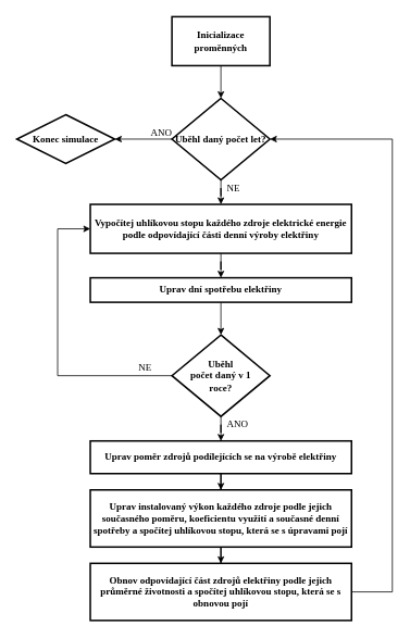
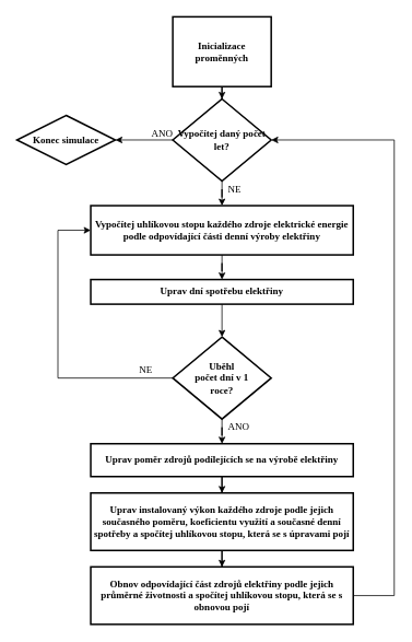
  <mxCell id="0" />
  <mxCell id="1" parent="0" />
  <mxCell id="2" value="" style="edgeStyle=orthogonalEdgeStyle;rounded=0;orthogonalLoop=1;jettySize=auto;html=1;fontFamily=Verdana;" edge="1" parent="1" source="3" target="6"><mxGeometry relative="1" as="geometry" /></mxCell>
- <mxCell id="3" value="&lt;font face=&quot;Verdana&quot;&gt;Inicializace proměnných&lt;/font&gt;" style="html=1;whiteSpace=wrap;comic=0;strokeWidth=2;fontFamily=Comic Sans MS;fontStyle=1;" vertex="1" parent="1"><mxGeometry x="210" y="20" width="120" height="60" as="geometry" /></mxCell>
+ <mxCell id="3" value="&lt;font face=&quot;Verdana&quot;&gt;Inicializace proměnných&lt;/font&gt;" style="html=1;whiteSpace=wrap;comic=0;strokeWidth=2;fontFamily=Comic Sans MS;fontStyle=1;" vertex="1" parent="1"><mxGeometry x="210" y="20" width="120" height="85" as="geometry" /></mxCell>
  <mxCell id="4" value="" style="edgeStyle=orthogonalEdgeStyle;rounded=0;orthogonalLoop=1;jettySize=auto;html=1;fontFamily=Verdana;" edge="1" parent="1" source="6" target="7"><mxGeometry relative="1" as="geometry" /></mxCell>
  <mxCell id="5" value="" style="edgeStyle=orthogonalEdgeStyle;rounded=0;orthogonalLoop=1;jettySize=auto;html=1;fontFamily=Verdana;" edge="1" parent="1" source="6" target="10"><mxGeometry relative="1" as="geometry" /></mxCell>
- <mxCell id="6" value="Uběhl daný počet let?" style="rhombus;html=1;align=center;whiteSpace=wrap;comic=0;strokeWidth=2;fontFamily=Verdana;fontStyle=1;" vertex="1" parent="1"><mxGeometry x="210" y="120" width="120" height="100" as="geometry" /></mxCell>
+ <mxCell id="6" value="Vypočítej daný počet let?" style="rhombus;html=1;align=center;whiteSpace=wrap;comic=0;strokeWidth=2;fontFamily=Verdana;fontStyle=1;" vertex="1" parent="1"><mxGeometry x="210" y="120" width="120" height="100" as="geometry" /></mxCell>
  <mxCell id="7" value="&lt;font&gt;Konec simulace&lt;/font&gt;" style="rhombus;html=1;whiteSpace=wrap;comic=0;strokeWidth=2;fontFamily=Verdana;fontStyle=1;" vertex="1" parent="1"><mxGeometry x="20" y="140" width="120" height="60" as="geometry" /></mxCell>
  <mxCell id="8" value="ANO" style="text;html=1;align=center;verticalAlign=middle;resizable=0;points=[];;autosize=1;fontFamily=Verdana;" vertex="1" parent="1"><mxGeometry x="177" y="152" width="40" height="20" as="geometry" /></mxCell>
  <mxCell id="9" value="" style="edgeStyle=orthogonalEdgeStyle;rounded=0;orthogonalLoop=1;jettySize=auto;html=1;fontFamily=Verdana;" edge="1" parent="1" source="10" target="12"><mxGeometry relative="1" as="geometry" /></mxCell>
  <mxCell id="10" value="&lt;font&gt;Vypočítej uhlíkovou stopu každého zdroje elektrické energie podle odpovídající části denní výroby elektřiny&lt;/font&gt;" style="html=1;whiteSpace=wrap;comic=0;strokeWidth=2;fontFamily=Verdana;fontStyle=1;" vertex="1" parent="1"><mxGeometry x="110" y="250" width="320" height="60" as="geometry" /></mxCell>
  <mxCell id="11" value="" style="edgeStyle=orthogonalEdgeStyle;rounded=0;orthogonalLoop=1;jettySize=auto;html=1;fontFamily=Verdana;" edge="1" parent="1" source="12" target="16"><mxGeometry relative="1" as="geometry" /></mxCell>
  <mxCell id="12" value="&lt;font&gt;Uprav dní spotřebu elektřiny&lt;/font&gt;" style="html=1;whiteSpace=wrap;comic=0;strokeWidth=2;fontFamily=Verdana;fontStyle=1;" vertex="1" parent="1"><mxGeometry x="110" y="340" width="320" height="30" as="geometry" /></mxCell>
  <mxCell id="13" value="NE" style="text;html=1;align=center;verticalAlign=middle;resizable=0;points=[];;autosize=1;fontFamily=Verdana;" vertex="1" parent="1"><mxGeometry x="270" y="220" width="30" height="20" as="geometry" /></mxCell>
  <mxCell id="14" style="edgeStyle=orthogonalEdgeStyle;rounded=0;orthogonalLoop=1;jettySize=auto;html=1;entryX=0;entryY=0.5;entryDx=0;entryDy=0;fontFamily=Verdana;" edge="1" parent="1" source="16" target="10"><mxGeometry relative="1" as="geometry"><mxPoint x="20" y="280" as="targetPoint" /><Array as="points"><mxPoint x="70" y="460" /><mxPoint x="70" y="280" /></Array></mxGeometry></mxCell>
  <mxCell id="15" value="" style="edgeStyle=orthogonalEdgeStyle;rounded=0;orthogonalLoop=1;jettySize=auto;html=1;fontFamily=Verdana;" edge="1" parent="1" source="16" target="19"><mxGeometry relative="1" as="geometry" /></mxCell>
- <mxCell id="16" value="Uběhl&lt;br&gt;počet daný v 1 &lt;br&gt;roce?" style="rhombus;html=1;align=center;whiteSpace=wrap;comic=0;strokeWidth=2;fontFamily=Verdana;fontStyle=1;" vertex="1" parent="1"><mxGeometry x="210" y="410" width="120" height="100" as="geometry" /></mxCell>
+ <mxCell id="16" value="Uběhl&lt;br&gt;počet dní v 1 &lt;br&gt;roce?" style="rhombus;html=1;align=center;whiteSpace=wrap;comic=0;strokeWidth=2;fontFamily=Verdana;fontStyle=1;" vertex="1" parent="1"><mxGeometry x="210" y="410" width="120" height="100" as="geometry" /></mxCell>
  <mxCell id="17" value="NE" style="text;html=1;align=center;verticalAlign=middle;resizable=0;points=[];;autosize=1;fontFamily=Verdana;" vertex="1" parent="1"><mxGeometry x="162" y="440" width="30" height="20" as="geometry" /></mxCell>
  <mxCell id="18" value="" style="edgeStyle=orthogonalEdgeStyle;rounded=0;orthogonalLoop=1;jettySize=auto;html=1;fontFamily=Verdana;" edge="1" parent="1" source="19" target="21"><mxGeometry relative="1" as="geometry" /></mxCell>
  <mxCell id="19" value="&lt;font&gt;Uprav poměr zdrojů podílejících se na výrobě elektřiny&lt;/font&gt;" style="html=1;whiteSpace=wrap;comic=0;strokeWidth=2;fontFamily=Verdana;fontStyle=1;" vertex="1" parent="1"><mxGeometry x="110" y="540" width="320" height="40" as="geometry" /></mxCell>
  <mxCell id="20" value="" style="edgeStyle=orthogonalEdgeStyle;rounded=0;orthogonalLoop=1;jettySize=auto;html=1;fontFamily=Verdana;" edge="1" parent="1" source="21" target="23"><mxGeometry relative="1" as="geometry" /></mxCell>
  <mxCell id="21" value="&lt;font&gt;Uprav instalovaný výkon každého zdroje podle jejich současného poměru, koeficientu využití a současné denní spotřeby a spočítej uhlíkovou stopu, která se s úpravami pojí&lt;/font&gt;" style="html=1;whiteSpace=wrap;comic=0;strokeWidth=2;fontFamily=Verdana;fontStyle=1;" vertex="1" parent="1"><mxGeometry x="110" y="600" width="320" height="70" as="geometry" /></mxCell>
  <mxCell id="22" style="edgeStyle=orthogonalEdgeStyle;rounded=0;orthogonalLoop=1;jettySize=auto;html=1;entryX=1;entryY=0.5;entryDx=0;entryDy=0;fontFamily=Verdana;" edge="1" parent="1" source="23" target="6"><mxGeometry relative="1" as="geometry"><mxPoint x="530" y="170" as="targetPoint" /><Array as="points"><mxPoint x="480" y="725" /><mxPoint x="480" y="170" /></Array></mxGeometry></mxCell>
  <mxCell id="23" value="&lt;font&gt;Obnov odpovídající část zdrojů elektřiny podle jejich průměrné životnosti a spočítej uhlíkovou stopu, která se s obnovou pojí&lt;/font&gt;" style="html=1;whiteSpace=wrap;comic=0;strokeWidth=2;fontFamily=Verdana;fontStyle=1;" vertex="1" parent="1"><mxGeometry x="110" y="690" width="320" height="70" as="geometry" /></mxCell>
  <mxCell id="24" value="ANO" style="text;html=1;align=center;verticalAlign=middle;resizable=0;points=[];;autosize=1;fontFamily=Verdana;" vertex="1" parent="1"><mxGeometry x="270" y="510" width="40" height="20" as="geometry" /></mxCell>
